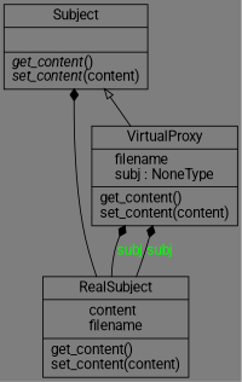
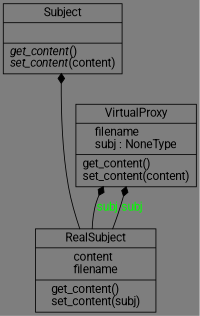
  digraph {
    bgcolor="#7e7e7e"
    fontname=Roboto
    rankdir=BT
    node [color=black fontcolor=black fontname=Roboto shape=record style=solid]
    edge [arrowhead=diamond arrowtail=none fontname=Roboto]
-   n1 [label=<{RealSubject|content<br ALIGN="LEFT"/>filename<br ALIGN="LEFT"/>|get_content()<br ALIGN="LEFT"/>set_content(content)<br ALIGN="LEFT"/>}>]
+   n1 [label=<{RealSubject|content<br ALIGN="LEFT"/>filename<br ALIGN="LEFT"/>|get_content()<br ALIGN="LEFT"/>set_content(subj)<br ALIGN="LEFT"/>}>]
    n2 [label=<{Subject|<br ALIGN="LEFT"/>|<I>get_content</I>()<br ALIGN="LEFT"/><I>set_content</I>(content)<br ALIGN="LEFT"/>}>]
    n3 [label=<{VirtualProxy|filename<br ALIGN="LEFT"/>subj : NoneType<br ALIGN="LEFT"/>|get_content()<br ALIGN="LEFT"/>set_content(content)<br ALIGN="LEFT"/>}>]
    n1 -> n2
    n1 -> n3 [fontcolor=green label=subj style=solid]
    n1 -> n3 [fontcolor=green label=subj style=solid]
-   n3 -> n2 [arrowhead=empty]
  }
